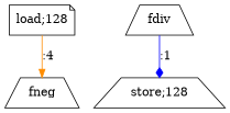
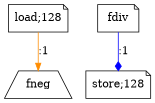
  digraph {
    node [shape=note]
    n1 [label="load;128"]
    n2 [label=fneg shape=trapezium]
-   n3 [label=fdiv shape=trapezium]
-   n4 [label="store;128" shape=trapezium]
-   n1 -> n2 [arrowhead=normal color=darkorange label=":4"]
+   n3 [label=fdiv]
+   n4 [label="store;128"]
+   n1 -> n2 [arrowhead=normal color=darkorange label=":1"]
    n3 -> n4 [arrowhead=diamond color=blue label=":1"]
  }
